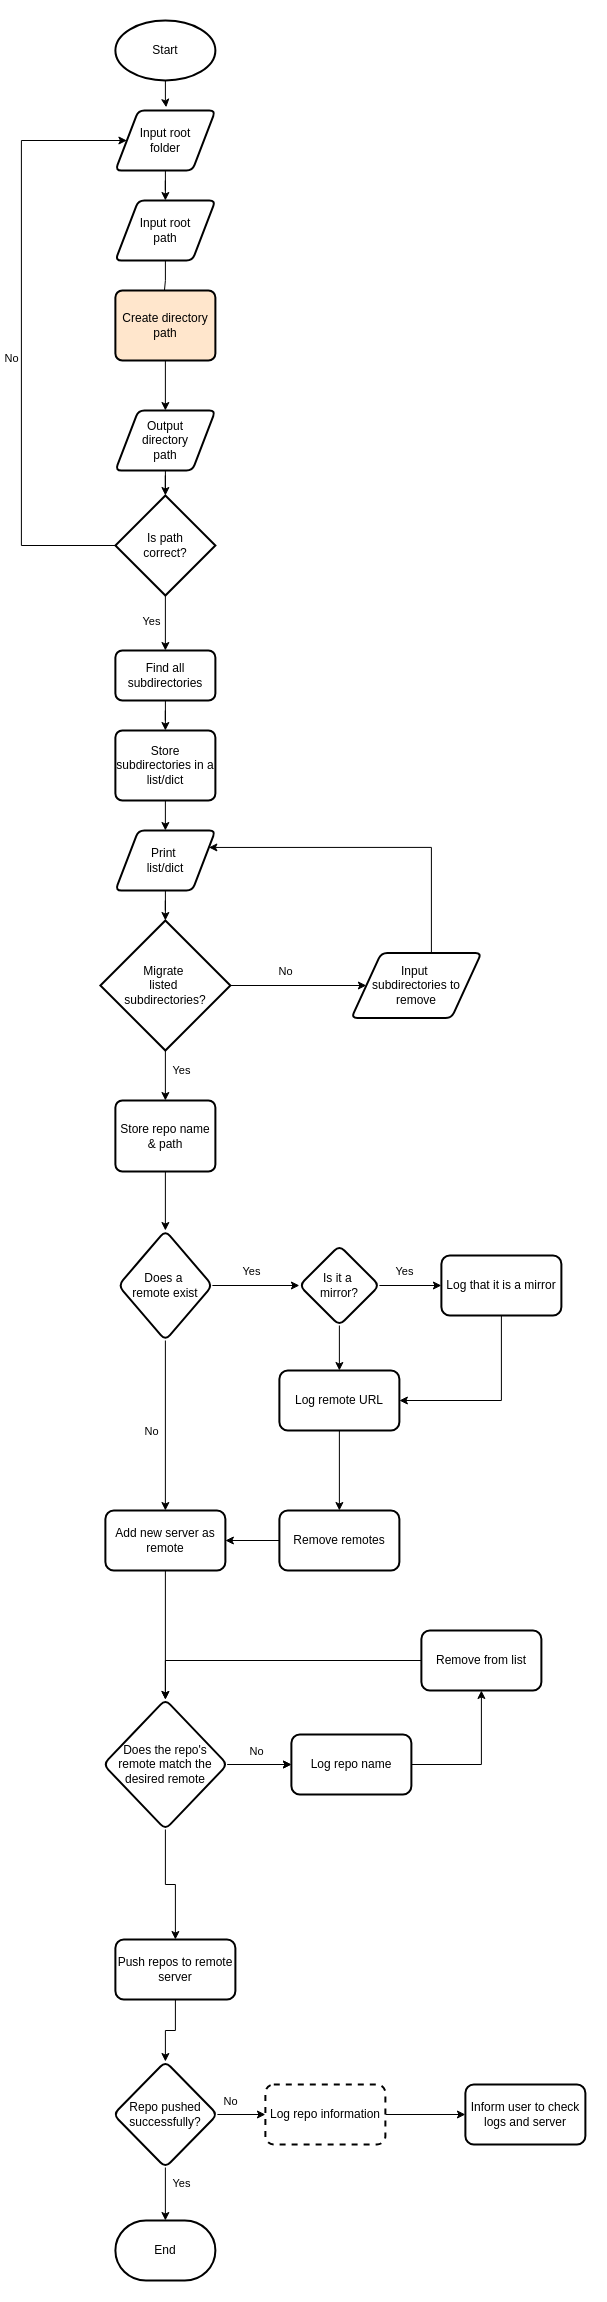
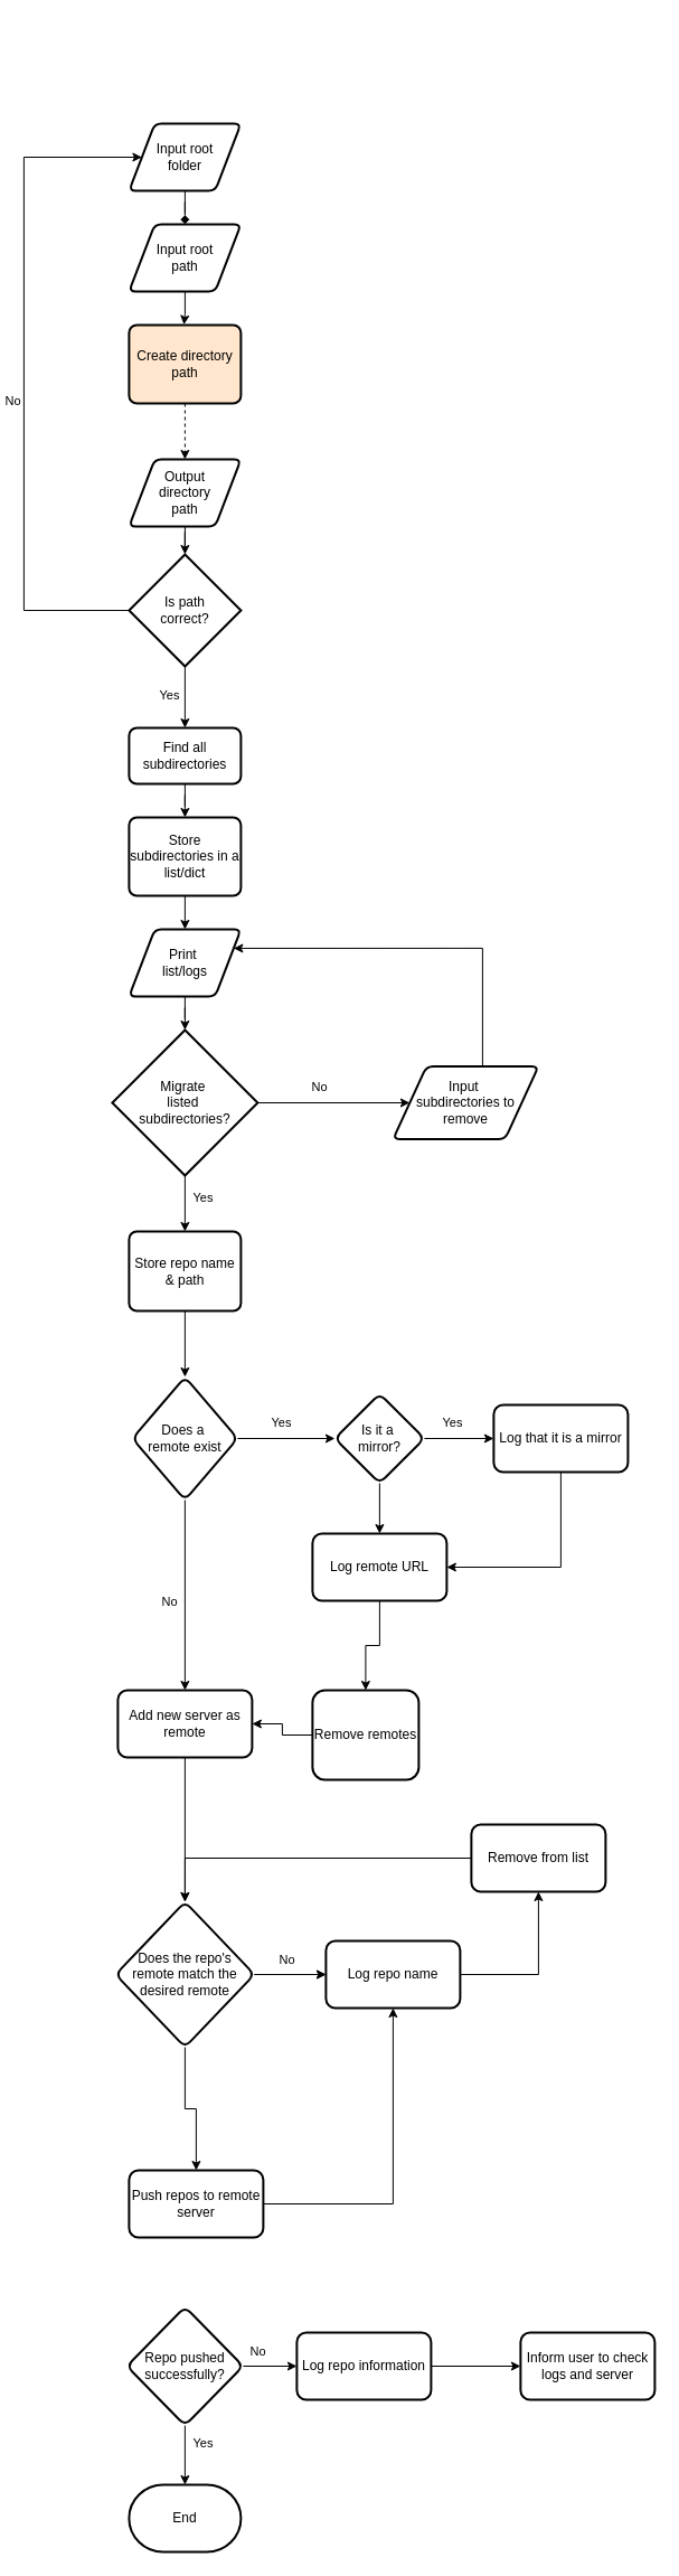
  <mxCell id="0" />
  <mxCell id="1" parent="0" />
- <mxCell id="2" value="Start" style="strokeWidth=2;html=1;shape=mxgraph.flowchart.start_1;whiteSpace=wrap;" vertex="1" parent="1"><mxGeometry x="114.89" y="20" width="100" height="60" as="geometry" /></mxCell>
- <mxCell id="3" style="edgeStyle=orthogonalEdgeStyle;rounded=0;orthogonalLoop=1;jettySize=auto;html=1;entryX=0.5;entryY=0;entryDx=0;entryDy=0;" edge="1" parent="1" source="4" target="5"><mxGeometry relative="1" as="geometry" /></mxCell>
+ <mxCell id="3" style="edgeStyle=orthogonalEdgeStyle;rounded=0;orthogonalLoop=1;jettySize=auto;html=1;entryX=0.5;entryY=0;entryDx=0;entryDy=0;endArrow=diamond;" edge="1" parent="1" source="4" target="5"><mxGeometry relative="1" as="geometry" /></mxCell>
  <mxCell id="4" value="Input root&lt;div&gt;folder&lt;/div&gt;" style="shape=parallelogram;html=1;strokeWidth=2;perimeter=parallelogramPerimeter;whiteSpace=wrap;rounded=1;arcSize=12;size=0.23;" vertex="1" parent="1"><mxGeometry x="114.89" y="110" width="100" height="60" as="geometry" /></mxCell>
  <mxCell id="5" value="Input root&lt;div&gt;path&lt;/div&gt;" style="shape=parallelogram;html=1;strokeWidth=2;perimeter=parallelogramPerimeter;whiteSpace=wrap;rounded=1;arcSize=12;size=0.23;" vertex="1" parent="1"><mxGeometry x="114.89" y="200" width="100" height="60" as="geometry" /></mxCell>
- <mxCell id="6" style="edgeStyle=orthogonalEdgeStyle;rounded=0;orthogonalLoop=1;jettySize=auto;html=1;entryX=0.5;entryY=0;entryDx=0;entryDy=0;" edge="1" parent="1" source="7" target="8"><mxGeometry relative="1" as="geometry" /></mxCell>
+ <mxCell id="6" style="edgeStyle=orthogonalEdgeStyle;rounded=0;orthogonalLoop=1;jettySize=auto;html=1;entryX=0.5;entryY=0;entryDx=0;entryDy=0;dashed=1;" edge="1" parent="1" source="7" target="8"><mxGeometry relative="1" as="geometry" /></mxCell>
  <mxCell id="7" value="Create directory&lt;div&gt;path&lt;/div&gt;" style="rounded=1;whiteSpace=wrap;html=1;absoluteArcSize=1;arcSize=14;strokeWidth=2;fillColor=#ffe6cc;" vertex="1" parent="1"><mxGeometry x="114.89" y="290" width="100" height="70" as="geometry" /></mxCell>
  <mxCell id="8" value="Output&lt;div&gt;directory&lt;/div&gt;&lt;div&gt;path&lt;/div&gt;" style="shape=parallelogram;html=1;strokeWidth=2;perimeter=parallelogramPerimeter;whiteSpace=wrap;rounded=1;arcSize=12;size=0.23;" vertex="1" parent="1"><mxGeometry x="114.89" y="410" width="100" height="60" as="geometry" /></mxCell>
  <mxCell id="9" style="edgeStyle=orthogonalEdgeStyle;rounded=0;orthogonalLoop=1;jettySize=auto;html=1;" edge="1" parent="1" source="13" target="4"><mxGeometry relative="1" as="geometry"><mxPoint x="40.89" y="120" as="targetPoint" /><Array as="points"><mxPoint x="20.89" y="545" /><mxPoint x="20.89" y="140" /></Array></mxGeometry></mxCell>
  <mxCell id="10" value="No" style="edgeLabel;html=1;align=center;verticalAlign=middle;resizable=0;points=[];" vertex="1" connectable="0" parent="9"><mxGeometry x="-0.07" y="-1" relative="1" as="geometry"><mxPoint x="-11" as="offset" /></mxGeometry></mxCell>
  <mxCell id="11" style="edgeStyle=orthogonalEdgeStyle;rounded=0;orthogonalLoop=1;jettySize=auto;html=1;entryX=0.5;entryY=0;entryDx=0;entryDy=0;" edge="1" parent="1" source="13" target="18"><mxGeometry relative="1" as="geometry" /></mxCell>
  <mxCell id="12" value="Yes" style="edgeLabel;html=1;align=center;verticalAlign=middle;resizable=0;points=[];" vertex="1" connectable="0" parent="11"><mxGeometry x="-0.096" y="2" relative="1" as="geometry"><mxPoint x="-16" as="offset" /></mxGeometry></mxCell>
  <mxCell id="13" value="Is path&lt;div&gt;correct?&lt;/div&gt;" style="strokeWidth=2;html=1;shape=mxgraph.flowchart.decision;whiteSpace=wrap;" vertex="1" parent="1"><mxGeometry x="114.89" y="495" width="100" height="100" as="geometry" /></mxCell>
- <mxCell id="14" style="edgeStyle=orthogonalEdgeStyle;rounded=0;orthogonalLoop=1;jettySize=auto;html=1;entryX=0.508;entryY=-0.053;entryDx=0;entryDy=0;entryPerimeter=0;" edge="1" parent="1" source="2" target="4"><mxGeometry relative="1" as="geometry" /></mxCell>
- <mxCell id="15" style="edgeStyle=orthogonalEdgeStyle;rounded=0;orthogonalLoop=1;jettySize=auto;html=1;entryX=0.491;entryY=-0.005;entryDx=0;entryDy=0;entryPerimeter=0;endArrow=none;" edge="1" parent="1" source="5" target="7"><mxGeometry relative="1" as="geometry" /></mxCell>
+ <mxCell id="15" style="edgeStyle=orthogonalEdgeStyle;rounded=0;orthogonalLoop=1;jettySize=auto;html=1;entryX=0.491;entryY=-0.005;entryDx=0;entryDy=0;entryPerimeter=0;" edge="1" parent="1" source="5" target="7"><mxGeometry relative="1" as="geometry" /></mxCell>
  <mxCell id="16" style="edgeStyle=orthogonalEdgeStyle;rounded=0;orthogonalLoop=1;jettySize=auto;html=1;entryX=0.5;entryY=0;entryDx=0;entryDy=0;entryPerimeter=0;" edge="1" parent="1" source="8" target="13"><mxGeometry relative="1" as="geometry" /></mxCell>
  <mxCell id="17" style="edgeStyle=orthogonalEdgeStyle;rounded=0;orthogonalLoop=1;jettySize=auto;html=1;entryX=0.5;entryY=0;entryDx=0;entryDy=0;" edge="1" parent="1" source="18" target="20"><mxGeometry relative="1" as="geometry" /></mxCell>
  <mxCell id="18" value="Find all&lt;div&gt;subdirectories&lt;/div&gt;" style="rounded=1;whiteSpace=wrap;html=1;absoluteArcSize=1;arcSize=14;strokeWidth=2;" vertex="1" parent="1"><mxGeometry x="114.89" y="650" width="100" height="50" as="geometry" /></mxCell>
  <mxCell id="19" style="edgeStyle=orthogonalEdgeStyle;rounded=0;orthogonalLoop=1;jettySize=auto;html=1;exitX=0.5;exitY=1;exitDx=0;exitDy=0;entryX=0.5;entryY=0;entryDx=0;entryDy=0;" edge="1" parent="1" source="20" target="21"><mxGeometry relative="1" as="geometry" /></mxCell>
  <mxCell id="20" value="Store subdirectories in a list/dict" style="rounded=1;whiteSpace=wrap;html=1;absoluteArcSize=1;arcSize=14;strokeWidth=2;" vertex="1" parent="1"><mxGeometry x="114.89" y="730" width="100" height="70" as="geometry" /></mxCell>
- <mxCell id="21" value="Print&amp;nbsp;&lt;div&gt;list/dict&lt;/div&gt;" style="shape=parallelogram;html=1;strokeWidth=2;perimeter=parallelogramPerimeter;whiteSpace=wrap;rounded=1;arcSize=12;size=0.23;" vertex="1" parent="1"><mxGeometry x="114.89" y="830" width="100" height="60" as="geometry" /></mxCell>
+ <mxCell id="21" value="Print&amp;nbsp;&lt;div&gt;list/logs&lt;/div&gt;" style="shape=parallelogram;html=1;strokeWidth=2;perimeter=parallelogramPerimeter;whiteSpace=wrap;rounded=1;arcSize=12;size=0.23;" vertex="1" parent="1"><mxGeometry x="114.89" y="830" width="100" height="60" as="geometry" /></mxCell>
  <mxCell id="22" style="edgeStyle=orthogonalEdgeStyle;rounded=0;orthogonalLoop=1;jettySize=auto;html=1;exitX=1;exitY=0.5;exitDx=0;exitDy=0;exitPerimeter=0;entryX=0;entryY=0.5;entryDx=0;entryDy=0;" edge="1" parent="1" source="26" target="29"><mxGeometry relative="1" as="geometry" /></mxCell>
  <mxCell id="23" value="No" style="edgeLabel;html=1;align=center;verticalAlign=middle;resizable=0;points=[];" vertex="1" connectable="0" parent="22"><mxGeometry x="-0.188" y="-2" relative="1" as="geometry"><mxPoint y="-17" as="offset" /></mxGeometry></mxCell>
  <mxCell id="24" style="edgeStyle=orthogonalEdgeStyle;rounded=0;orthogonalLoop=1;jettySize=auto;html=1;exitX=0.5;exitY=1;exitDx=0;exitDy=0;exitPerimeter=0;entryX=0.5;entryY=0;entryDx=0;entryDy=0;" edge="1" parent="1" source="26" target="31"><mxGeometry relative="1" as="geometry" /></mxCell>
  <mxCell id="25" value="Yes" style="edgeLabel;html=1;align=center;verticalAlign=middle;resizable=0;points=[];" vertex="1" connectable="0" parent="24"><mxGeometry x="-0.244" y="1" relative="1" as="geometry"><mxPoint x="15" as="offset" /></mxGeometry></mxCell>
  <mxCell id="26" value="Migrate&amp;nbsp;&lt;div&gt;listed&amp;nbsp;&lt;/div&gt;&lt;div&gt;subdirectories?&lt;/div&gt;" style="strokeWidth=2;html=1;shape=mxgraph.flowchart.decision;whiteSpace=wrap;" vertex="1" parent="1"><mxGeometry x="99.89" y="920" width="130" height="130" as="geometry" /></mxCell>
  <mxCell id="27" style="edgeStyle=orthogonalEdgeStyle;rounded=0;orthogonalLoop=1;jettySize=auto;html=1;entryX=0.5;entryY=0;entryDx=0;entryDy=0;entryPerimeter=0;" edge="1" parent="1" source="21" target="26"><mxGeometry relative="1" as="geometry" /></mxCell>
  <mxCell id="28" style="edgeStyle=orthogonalEdgeStyle;rounded=0;orthogonalLoop=1;jettySize=auto;html=1;entryX=1;entryY=0.25;entryDx=0;entryDy=0;" edge="1" parent="1" source="29" target="21"><mxGeometry relative="1" as="geometry"><Array as="points"><mxPoint x="430.89" y="847" /></Array></mxGeometry></mxCell>
  <mxCell id="29" value="Input&amp;nbsp;&lt;div&gt;subdirectories to remove&lt;/div&gt;" style="shape=parallelogram;html=1;strokeWidth=2;perimeter=parallelogramPerimeter;whiteSpace=wrap;rounded=1;arcSize=12;size=0.23;" vertex="1" parent="1"><mxGeometry x="350.89" y="952.5" width="130" height="65" as="geometry" /></mxCell>
  <mxCell id="30" value="" style="edgeStyle=orthogonalEdgeStyle;rounded=0;orthogonalLoop=1;jettySize=auto;html=1;" edge="1" parent="1" source="31" target="36"><mxGeometry relative="1" as="geometry" /></mxCell>
  <mxCell id="31" value="Store repo name &amp;amp; path" style="rounded=1;whiteSpace=wrap;html=1;absoluteArcSize=1;arcSize=14;strokeWidth=2;" vertex="1" parent="1"><mxGeometry x="114.89" y="1100" width="100" height="71" as="geometry" /></mxCell>
  <mxCell id="32" value="" style="edgeStyle=orthogonalEdgeStyle;rounded=0;orthogonalLoop=1;jettySize=auto;html=1;" edge="1" parent="1" source="36" target="40"><mxGeometry relative="1" as="geometry" /></mxCell>
  <mxCell id="33" value="Yes" style="edgeLabel;html=1;align=center;verticalAlign=middle;resizable=0;points=[];" vertex="1" connectable="0" parent="32"><mxGeometry x="-0.379" y="-4" relative="1" as="geometry"><mxPoint x="12" y="-19" as="offset" /></mxGeometry></mxCell>
  <mxCell id="34" value="" style="edgeStyle=orthogonalEdgeStyle;rounded=0;orthogonalLoop=1;jettySize=auto;html=1;" edge="1" parent="1" source="36" target="48"><mxGeometry relative="1" as="geometry" /></mxCell>
  <mxCell id="35" value="No" style="edgeLabel;html=1;align=center;verticalAlign=middle;resizable=0;points=[];" vertex="1" connectable="0" parent="34"><mxGeometry x="0.046" y="-1" relative="1" as="geometry"><mxPoint x="-13" y="1" as="offset" /></mxGeometry></mxCell>
  <mxCell id="36" value="Does a&amp;nbsp;&lt;div&gt;remote exist&lt;/div&gt;" style="rhombus;whiteSpace=wrap;html=1;rounded=1;arcSize=14;strokeWidth=2;" vertex="1" parent="1"><mxGeometry x="117.89" y="1230" width="94" height="110" as="geometry" /></mxCell>
  <mxCell id="37" value="" style="edgeStyle=orthogonalEdgeStyle;rounded=0;orthogonalLoop=1;jettySize=auto;html=1;" edge="1" parent="1" source="40" target="42"><mxGeometry relative="1" as="geometry" /></mxCell>
  <mxCell id="38" value="Yes" style="edgeLabel;html=1;align=center;verticalAlign=middle;resizable=0;points=[];" vertex="1" connectable="0" parent="37"><mxGeometry x="-0.179" y="3" relative="1" as="geometry"><mxPoint y="-12" as="offset" /></mxGeometry></mxCell>
  <mxCell id="39" value="" style="edgeStyle=orthogonalEdgeStyle;rounded=0;orthogonalLoop=1;jettySize=auto;html=1;" edge="1" parent="1" source="40" target="44"><mxGeometry relative="1" as="geometry" /></mxCell>
  <mxCell id="40" value="Is it a&amp;nbsp;&lt;div&gt;mirror?&lt;/div&gt;" style="rhombus;whiteSpace=wrap;html=1;rounded=1;arcSize=14;strokeWidth=2;" vertex="1" parent="1"><mxGeometry x="298.89" y="1245" width="80" height="80" as="geometry" /></mxCell>
  <mxCell id="41" style="edgeStyle=orthogonalEdgeStyle;rounded=0;orthogonalLoop=1;jettySize=auto;html=1;entryX=1;entryY=0.5;entryDx=0;entryDy=0;" edge="1" parent="1" source="42" target="44"><mxGeometry relative="1" as="geometry"><Array as="points"><mxPoint x="500.89" y="1400" /></Array></mxGeometry></mxCell>
  <mxCell id="42" value="Log that it is a mirror" style="whiteSpace=wrap;html=1;rounded=1;arcSize=14;strokeWidth=2;" vertex="1" parent="1"><mxGeometry x="440.89" y="1255" width="120" height="60" as="geometry" /></mxCell>
  <mxCell id="43" value="" style="edgeStyle=orthogonalEdgeStyle;rounded=0;orthogonalLoop=1;jettySize=auto;html=1;" edge="1" parent="1" source="44" target="46"><mxGeometry relative="1" as="geometry" /></mxCell>
  <mxCell id="44" value="Log remote URL" style="whiteSpace=wrap;html=1;rounded=1;arcSize=14;strokeWidth=2;" vertex="1" parent="1"><mxGeometry x="278.89" y="1370" width="120" height="60" as="geometry" /></mxCell>
  <mxCell id="45" style="edgeStyle=orthogonalEdgeStyle;rounded=0;orthogonalLoop=1;jettySize=auto;html=1;entryX=1;entryY=0.5;entryDx=0;entryDy=0;" edge="1" parent="1" source="46" target="48"><mxGeometry relative="1" as="geometry" /></mxCell>
- <mxCell id="46" value="Remove remotes" style="whiteSpace=wrap;html=1;rounded=1;arcSize=14;strokeWidth=2;" vertex="1" parent="1"><mxGeometry x="278.89" y="1510" width="120" height="60" as="geometry" /></mxCell>
+ <mxCell id="46" value="Remove remotes" style="whiteSpace=wrap;html=1;rounded=1;arcSize=14;strokeWidth=2;" vertex="1" parent="1"><mxGeometry x="278.89" y="1510" width="95" height="80" as="geometry" /></mxCell>
  <mxCell id="47" value="" style="edgeStyle=orthogonalEdgeStyle;rounded=0;orthogonalLoop=1;jettySize=auto;html=1;" edge="1" parent="1" source="48" target="53"><mxGeometry relative="1" as="geometry" /></mxCell>
  <mxCell id="48" value="Add new server as remote" style="whiteSpace=wrap;html=1;rounded=1;arcSize=14;strokeWidth=2;" vertex="1" parent="1"><mxGeometry x="104.89" y="1510" width="120" height="60" as="geometry" /></mxCell>
  <mxCell id="49" value="" style="edgeStyle=orthogonalEdgeStyle;rounded=0;orthogonalLoop=1;jettySize=auto;html=1;" edge="1" parent="1" source="53" target="55"><mxGeometry relative="1" as="geometry" /></mxCell>
  <mxCell id="50" value="" style="edgeStyle=orthogonalEdgeStyle;rounded=0;orthogonalLoop=1;jettySize=auto;html=1;" edge="1" parent="1" source="53" target="55"><mxGeometry relative="1" as="geometry" /></mxCell>
  <mxCell id="51" value="No" style="edgeLabel;html=1;align=center;verticalAlign=middle;resizable=0;points=[];" vertex="1" connectable="0" parent="50"><mxGeometry x="-0.085" y="-1" relative="1" as="geometry"><mxPoint y="-15" as="offset" /></mxGeometry></mxCell>
  <mxCell id="52" value="" style="edgeStyle=orthogonalEdgeStyle;rounded=0;orthogonalLoop=1;jettySize=auto;html=1;" edge="1" parent="1" source="53" target="59"><mxGeometry relative="1" as="geometry" /></mxCell>
  <mxCell id="53" value="Does the repo's remote match the desired remote" style="rhombus;whiteSpace=wrap;html=1;rounded=1;arcSize=14;strokeWidth=2;" vertex="1" parent="1"><mxGeometry x="102.89" y="1699" width="124" height="130" as="geometry" /></mxCell>
  <mxCell id="54" value="" style="edgeStyle=orthogonalEdgeStyle;rounded=0;orthogonalLoop=1;jettySize=auto;html=1;" edge="1" parent="1" source="55" target="57"><mxGeometry relative="1" as="geometry" /></mxCell>
  <mxCell id="55" value="Log repo name" style="whiteSpace=wrap;html=1;rounded=1;arcSize=14;strokeWidth=2;" vertex="1" parent="1"><mxGeometry x="290.89" y="1734" width="120" height="60" as="geometry" /></mxCell>
  <mxCell id="56" style="edgeStyle=orthogonalEdgeStyle;rounded=0;orthogonalLoop=1;jettySize=auto;html=1;entryX=0.5;entryY=0;entryDx=0;entryDy=0;" edge="1" parent="1" source="57" target="53"><mxGeometry relative="1" as="geometry" /></mxCell>
  <mxCell id="57" value="Remove from list" style="whiteSpace=wrap;html=1;rounded=1;arcSize=14;strokeWidth=2;" vertex="1" parent="1"><mxGeometry x="420.89" y="1630" width="120" height="60" as="geometry" /></mxCell>
- <mxCell id="58" value="" style="edgeStyle=orthogonalEdgeStyle;rounded=0;orthogonalLoop=1;jettySize=auto;html=1;" edge="1" parent="1" source="59" target="62"><mxGeometry relative="1" as="geometry" /></mxCell>
+ <mxCell id="58" value="" style="edgeStyle=orthogonalEdgeStyle;rounded=0;orthogonalLoop=1;jettySize=auto;html=1;" edge="1" parent="1" source="59" target="55"><mxGeometry relative="1" as="geometry" /></mxCell>
  <mxCell id="59" value="Push repos to remote server" style="whiteSpace=wrap;html=1;rounded=1;arcSize=14;strokeWidth=2;" vertex="1" parent="1"><mxGeometry x="114.89" y="1939" width="120" height="60" as="geometry" /></mxCell>
  <mxCell id="60" value="" style="edgeStyle=orthogonalEdgeStyle;rounded=0;orthogonalLoop=1;jettySize=auto;html=1;" edge="1" parent="1" source="62" target="64"><mxGeometry relative="1" as="geometry" /></mxCell>
  <mxCell id="61" value="No" style="edgeLabel;html=1;align=center;verticalAlign=middle;resizable=0;points=[];" vertex="1" connectable="0" parent="60"><mxGeometry x="0.371" relative="1" as="geometry"><mxPoint x="-20" y="-14" as="offset" /></mxGeometry></mxCell>
  <mxCell id="62" value="Repo pushed successfully?" style="rhombus;whiteSpace=wrap;html=1;rounded=1;arcSize=14;strokeWidth=2;" vertex="1" parent="1"><mxGeometry x="112.89" y="2061" width="104" height="106" as="geometry" /></mxCell>
  <mxCell id="63" value="" style="edgeStyle=orthogonalEdgeStyle;rounded=0;orthogonalLoop=1;jettySize=auto;html=1;" edge="1" parent="1" source="64" target="65"><mxGeometry relative="1" as="geometry" /></mxCell>
- <mxCell id="64" value="Log repo information" style="whiteSpace=wrap;html=1;rounded=1;arcSize=14;strokeWidth=2;dashed=1;" vertex="1" parent="1"><mxGeometry x="264.89" y="2084" width="120" height="60" as="geometry" /></mxCell>
+ <mxCell id="64" value="Log repo information" style="whiteSpace=wrap;html=1;rounded=1;arcSize=14;strokeWidth=2;" vertex="1" parent="1"><mxGeometry x="264.89" y="2084" width="120" height="60" as="geometry" /></mxCell>
  <mxCell id="65" value="Inform user to check logs and server" style="whiteSpace=wrap;html=1;rounded=1;arcSize=14;strokeWidth=2;" vertex="1" parent="1"><mxGeometry x="464.89" y="2084" width="120" height="60" as="geometry" /></mxCell>
  <mxCell id="66" value="End" style="strokeWidth=2;html=1;shape=mxgraph.flowchart.terminator;whiteSpace=wrap;" vertex="1" parent="1"><mxGeometry x="114.89" y="2220" width="100" height="60" as="geometry" /></mxCell>
  <mxCell id="67" style="edgeStyle=orthogonalEdgeStyle;rounded=0;orthogonalLoop=1;jettySize=auto;html=1;entryX=0.5;entryY=0;entryDx=0;entryDy=0;entryPerimeter=0;" edge="1" parent="1" source="62" target="66"><mxGeometry relative="1" as="geometry" /></mxCell>
  <mxCell id="68" value="Yes" style="edgeLabel;html=1;align=center;verticalAlign=middle;resizable=0;points=[];" vertex="1" connectable="0" parent="67"><mxGeometry x="-0.42" y="1" relative="1" as="geometry"><mxPoint x="15" as="offset" /></mxGeometry></mxCell>
